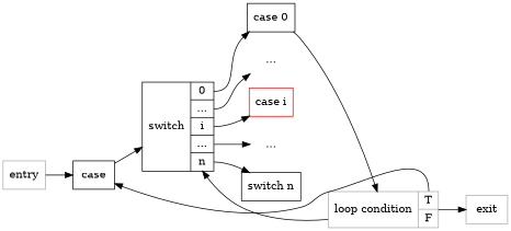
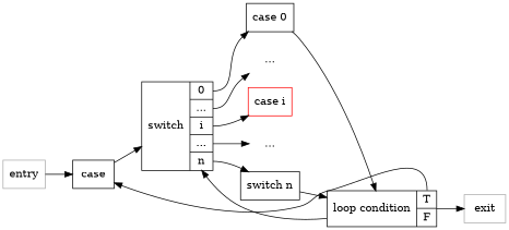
  digraph {
    ordering=out
    rankdir=LR
    node [shape=record]
    entry [color=darkgray]
    exit [color=darkgray]
    n3 [label=case]
    n4 [color=black label="{switch|{<s0>0|<s1>...|<s2>i|<s3>...|<s4>n}}"]
    n5 [label="case 0"]
    n6 [label="..." shape=none]
    n7 [color=red label="case i"]
    n8 [label="..." shape=none]
    n9 [label="switch n"]
-   n10 [label="{loop condition|{<s0>T|<s1>F}}" color=darkgray]
+   n10 [label="{loop condition|{<s0>T|<s1>F}}"]
    subgraph sub_1 {
      rank=source
      entry
    }
    subgraph sub_2 {
      rank=sink
      exit
    }
    entry -> n3
    n3 -> n4
    n4 -> n5 [tailport=s0]
    n4 -> n6 [tailport=s1]
    n4 -> n7 [tailport=s2]
    n4 -> n8 [tailport=s3]
    n4 -> n9 [tailport=s4]
    n5 -> n10
+   n9 -> n10
    n10 -> exit
    n10 -> n3 [tailport=s0]
    n10 -> n4
  }
